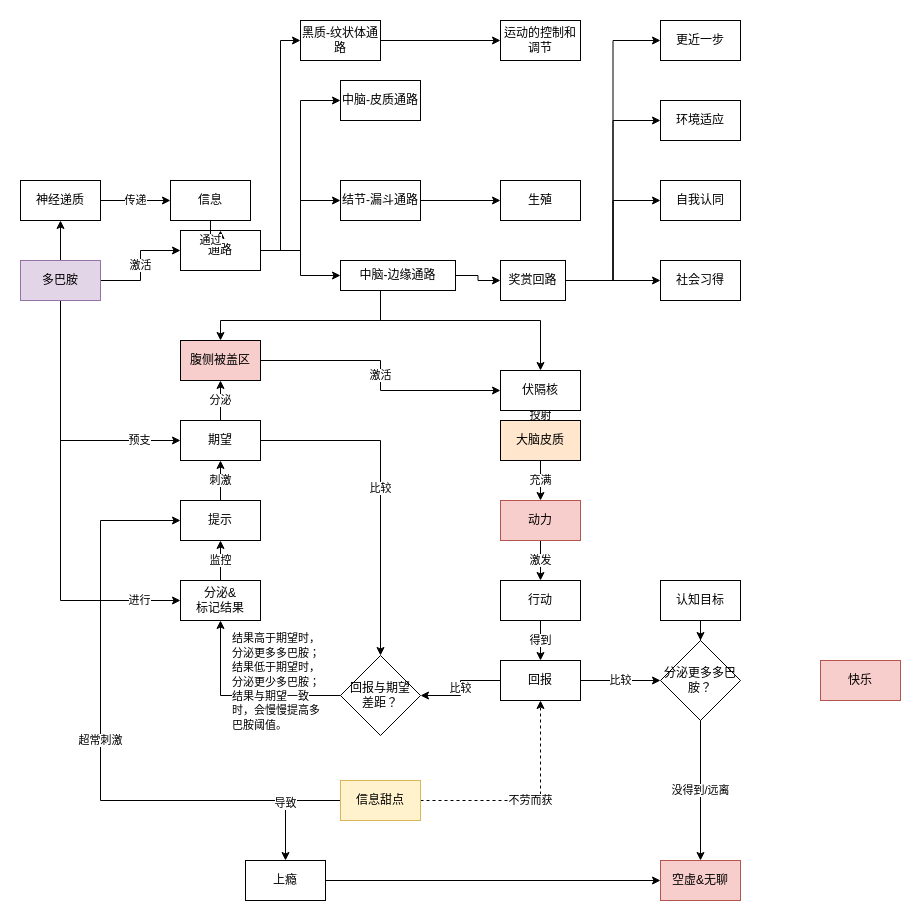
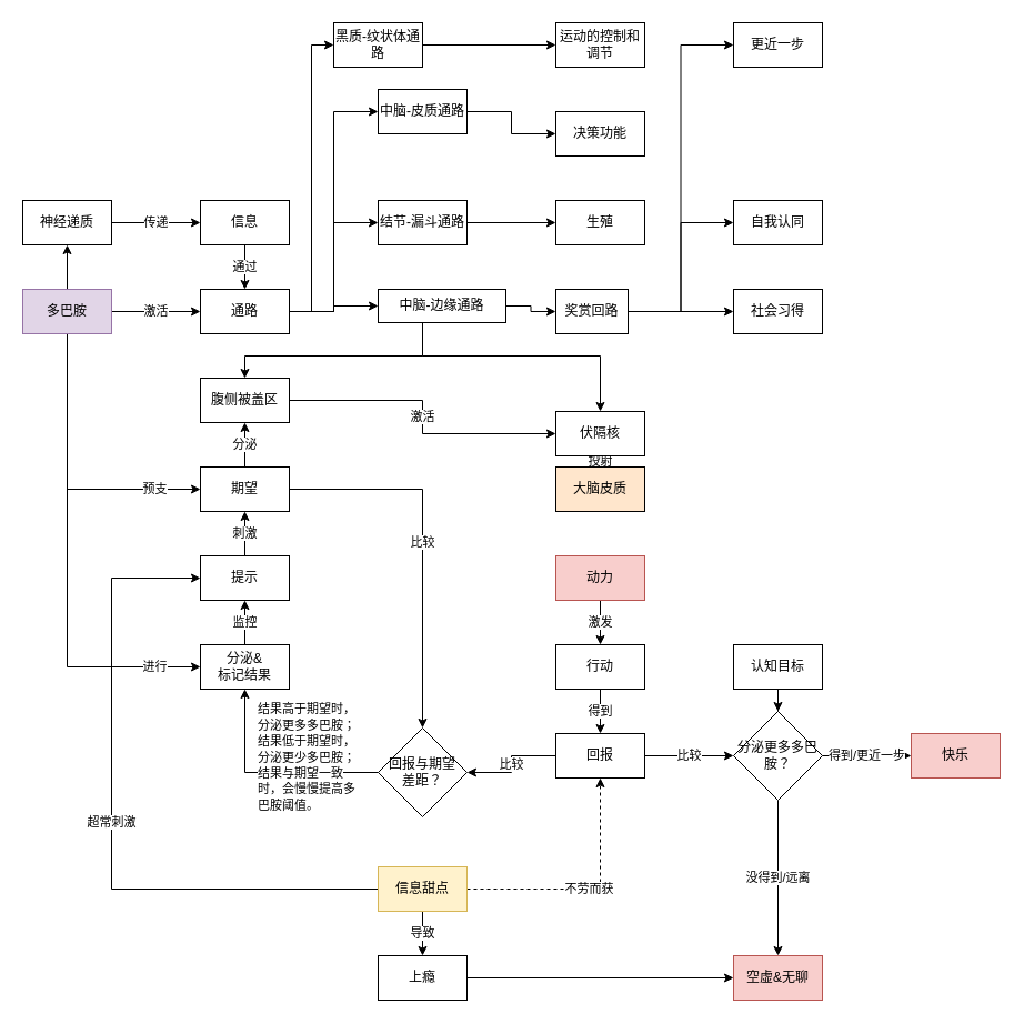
  <mxCell id="0" />
  <mxCell id="1" parent="0" />
  <mxCell id="2" value="" style="edgeStyle=orthogonalEdgeStyle;rounded=0;orthogonalLoop=1;jettySize=auto;html=1;" edge="1" parent="1" source="8" target="15"><mxGeometry relative="1" as="geometry" /></mxCell>
  <mxCell id="3" value="激活" style="edgeStyle=orthogonalEdgeStyle;rounded=0;orthogonalLoop=1;jettySize=auto;html=1;" edge="1" parent="1" source="8" target="13"><mxGeometry relative="1" as="geometry" /></mxCell>
  <mxCell id="4" style="edgeStyle=orthogonalEdgeStyle;rounded=0;orthogonalLoop=1;jettySize=auto;html=1;entryX=0;entryY=0.5;entryDx=0;entryDy=0;" edge="1" parent="1" source="8" target="59"><mxGeometry relative="1" as="geometry"><Array as="points"><mxPoint x="60" y="440" /></Array></mxGeometry></mxCell>
  <mxCell id="5" value="预支" style="edgeLabel;html=1;align=center;verticalAlign=middle;resizable=0;points=[];" vertex="1" connectable="0" parent="4"><mxGeometry x="0.711" y="-1" relative="1" as="geometry"><mxPoint x="-4" y="-2" as="offset" /></mxGeometry></mxCell>
  <mxCell id="6" style="edgeStyle=orthogonalEdgeStyle;rounded=0;orthogonalLoop=1;jettySize=auto;html=1;entryX=0;entryY=0.5;entryDx=0;entryDy=0;" edge="1" parent="1" source="8" target="47"><mxGeometry relative="1" as="geometry"><Array as="points"><mxPoint x="60" y="600" /></Array></mxGeometry></mxCell>
  <mxCell id="7" value="进行" style="edgeLabel;html=1;align=center;verticalAlign=middle;resizable=0;points=[];" vertex="1" connectable="0" parent="6"><mxGeometry x="0.807" y="-1" relative="1" as="geometry"><mxPoint x="-1" y="-2" as="offset" /></mxGeometry></mxCell>
  <mxCell id="8" value="多巴胺" style="rounded=0;whiteSpace=wrap;html=1;fillColor=#e1d5e7;strokeColor=#9673a6;" vertex="1" parent="1"><mxGeometry x="20" y="260" width="80" height="40" as="geometry" /></mxCell>
  <mxCell id="9" style="edgeStyle=orthogonalEdgeStyle;rounded=0;orthogonalLoop=1;jettySize=auto;html=1;entryX=0;entryY=0.5;entryDx=0;entryDy=0;" edge="1" parent="1" source="13" target="19"><mxGeometry relative="1" as="geometry" /></mxCell>
  <mxCell id="10" style="edgeStyle=orthogonalEdgeStyle;rounded=0;orthogonalLoop=1;jettySize=auto;html=1;entryX=0;entryY=0.5;entryDx=0;entryDy=0;" edge="1" parent="1" source="13" target="21"><mxGeometry relative="1" as="geometry" /></mxCell>
  <mxCell id="11" style="edgeStyle=orthogonalEdgeStyle;rounded=0;orthogonalLoop=1;jettySize=auto;html=1;entryX=0;entryY=0.5;entryDx=0;entryDy=0;" edge="1" parent="1" source="13" target="23"><mxGeometry relative="1" as="geometry" /></mxCell>
  <mxCell id="12" style="edgeStyle=orthogonalEdgeStyle;rounded=0;orthogonalLoop=1;jettySize=auto;html=1;entryX=0;entryY=0.5;entryDx=0;entryDy=0;" edge="1" parent="1" source="13" target="27"><mxGeometry relative="1" as="geometry" /></mxCell>
- <mxCell id="13" value="通路" style="rounded=0;whiteSpace=wrap;html=1;" vertex="1" parent="1"><mxGeometry x="180" y="230" width="80" height="40" as="geometry" /></mxCell>
+ <mxCell id="13" value="通路" style="rounded=0;whiteSpace=wrap;html=1;" vertex="1" parent="1"><mxGeometry x="180" y="260" width="80" height="40" as="geometry" /></mxCell>
  <mxCell id="14" value="传递" style="edgeStyle=orthogonalEdgeStyle;rounded=0;orthogonalLoop=1;jettySize=auto;html=1;" edge="1" parent="1" source="15" target="17"><mxGeometry relative="1" as="geometry" /></mxCell>
  <mxCell id="15" value="神经递质" style="rounded=0;whiteSpace=wrap;html=1;" vertex="1" parent="1"><mxGeometry x="20" y="180" width="80" height="40" as="geometry" /></mxCell>
  <mxCell id="16" value="通过" style="edgeStyle=orthogonalEdgeStyle;rounded=0;orthogonalLoop=1;jettySize=auto;html=1;" edge="1" parent="1" source="17" target="13"><mxGeometry relative="1" as="geometry" /></mxCell>
- <mxCell id="17" value="信息" style="rounded=0;whiteSpace=wrap;html=1;" vertex="1" parent="1"><mxGeometry x="170" y="180" width="80" height="40" as="geometry" /></mxCell>
+ <mxCell id="17" value="信息" style="rounded=0;whiteSpace=wrap;html=1;" vertex="1" parent="1"><mxGeometry x="180" y="180" width="80" height="40" as="geometry" /></mxCell>
  <mxCell id="18" value="" style="edgeStyle=orthogonalEdgeStyle;rounded=0;orthogonalLoop=1;jettySize=auto;html=1;" edge="1" parent="1" source="19" target="28"><mxGeometry relative="1" as="geometry" /></mxCell>
  <mxCell id="19" value="黑质-纹状体通路" style="rounded=0;whiteSpace=wrap;html=1;" vertex="1" parent="1"><mxGeometry x="300" y="20" width="80" height="40" as="geometry" /></mxCell>
+ <mxCell id="20" value="" style="edgeStyle=orthogonalEdgeStyle;rounded=0;orthogonalLoop=1;jettySize=auto;html=1;" edge="1" parent="1" source="21" target="29"><mxGeometry relative="1" as="geometry" /></mxCell>
  <mxCell id="21" value="中脑-皮质通路" style="rounded=0;whiteSpace=wrap;html=1;" vertex="1" parent="1"><mxGeometry x="340" y="80" width="80" height="40" as="geometry" /></mxCell>
  <mxCell id="22" value="" style="edgeStyle=orthogonalEdgeStyle;rounded=0;orthogonalLoop=1;jettySize=auto;html=1;" edge="1" parent="1" source="23" target="30"><mxGeometry relative="1" as="geometry" /></mxCell>
  <mxCell id="23" value="结节-漏斗通路" style="rounded=0;whiteSpace=wrap;html=1;" vertex="1" parent="1"><mxGeometry x="340" y="180" width="80" height="40" as="geometry" /></mxCell>
  <mxCell id="24" value="" style="edgeStyle=orthogonalEdgeStyle;rounded=0;orthogonalLoop=1;jettySize=auto;html=1;" edge="1" parent="1" source="27" target="35"><mxGeometry relative="1" as="geometry" /></mxCell>
  <mxCell id="25" style="edgeStyle=orthogonalEdgeStyle;rounded=0;orthogonalLoop=1;jettySize=auto;html=1;" edge="1" parent="1" source="27" target="37"><mxGeometry relative="1" as="geometry"><Array as="points"><mxPoint x="380" y="320" /><mxPoint x="220" y="320" /></Array></mxGeometry></mxCell>
  <mxCell id="26" style="edgeStyle=orthogonalEdgeStyle;rounded=0;orthogonalLoop=1;jettySize=auto;html=1;" edge="1" parent="1" source="27" target="39"><mxGeometry relative="1" as="geometry"><Array as="points"><mxPoint x="380" y="320" /><mxPoint x="540" y="320" /></Array></mxGeometry></mxCell>
  <mxCell id="27" value="中脑-边缘通路" style="rounded=0;whiteSpace=wrap;html=1;" vertex="1" parent="1"><mxGeometry x="340" y="260" width="115" height="30" as="geometry" /></mxCell>
  <mxCell id="28" value="运动的控制和调节" style="rounded=0;whiteSpace=wrap;html=1;" vertex="1" parent="1"><mxGeometry x="500" width="80" height="40" as="geometry" y="20" /></mxCell>
+ <mxCell id="29" value="决策功能" style="rounded=0;whiteSpace=wrap;html=1;" vertex="1" parent="1"><mxGeometry x="500" y="100" width="80" height="40" as="geometry" /></mxCell>
  <mxCell id="30" value="生殖" style="rounded=0;whiteSpace=wrap;html=1;" vertex="1" parent="1"><mxGeometry x="500" y="180" width="80" height="40" as="geometry" /></mxCell>
  <mxCell id="31" style="edgeStyle=orthogonalEdgeStyle;rounded=0;orthogonalLoop=1;jettySize=auto;html=1;entryX=0;entryY=0.5;entryDx=0;entryDy=0;" edge="1" parent="1" source="35" target="50"><mxGeometry relative="1" as="geometry" /></mxCell>
- <mxCell id="32" style="edgeStyle=orthogonalEdgeStyle;rounded=0;orthogonalLoop=1;jettySize=auto;html=1;entryX=0;entryY=0.5;entryDx=0;entryDy=0;" edge="1" parent="1" source="35" target="52"><mxGeometry relative="1" as="geometry" /></mxCell>
  <mxCell id="33" style="edgeStyle=orthogonalEdgeStyle;rounded=0;orthogonalLoop=1;jettySize=auto;html=1;entryX=0;entryY=0.5;entryDx=0;entryDy=0;" edge="1" parent="1" source="35" target="51"><mxGeometry relative="1" as="geometry" /></mxCell>
  <mxCell id="34" style="edgeStyle=orthogonalEdgeStyle;rounded=0;orthogonalLoop=1;jettySize=auto;html=1;entryX=0;entryY=0.5;entryDx=0;entryDy=0;" edge="1" parent="1" source="35" target="53"><mxGeometry relative="1" as="geometry" /></mxCell>
  <mxCell id="35" value="奖赏回路" style="rounded=0;whiteSpace=wrap;html=1;" vertex="1" parent="1"><mxGeometry x="500" y="260" width="65" height="40" as="geometry" /></mxCell>
  <mxCell id="36" value="激活" style="edgeStyle=orthogonalEdgeStyle;rounded=0;orthogonalLoop=1;jettySize=auto;html=1;" edge="1" parent="1" source="37" target="39"><mxGeometry relative="1" as="geometry" /></mxCell>
- <mxCell id="37" value="腹侧被盖区" style="rounded=0;whiteSpace=wrap;html=1;fillColor=#f8cecc;" vertex="1" parent="1"><mxGeometry x="180" y="340" width="80" height="40" as="geometry" /></mxCell>
+ <mxCell id="37" value="腹侧被盖区" style="rounded=0;whiteSpace=wrap;html=1;" vertex="1" parent="1"><mxGeometry x="180" y="340" width="80" height="40" as="geometry" /></mxCell>
  <mxCell id="38" value="投射" style="edgeStyle=orthogonalEdgeStyle;rounded=0;orthogonalLoop=1;jettySize=auto;html=1;" edge="1" parent="1" source="39" target="41"><mxGeometry relative="1" as="geometry" /></mxCell>
  <mxCell id="39" value="伏隔核" style="rounded=0;whiteSpace=wrap;html=1;" vertex="1" parent="1"><mxGeometry x="500" y="370" width="80" height="40" as="geometry" /></mxCell>
- <mxCell id="40" value="充满" style="edgeStyle=orthogonalEdgeStyle;rounded=0;orthogonalLoop=1;jettySize=auto;html=1;" edge="1" parent="1" source="41" target="43"><mxGeometry relative="1" as="geometry" /></mxCell>
  <mxCell id="41" value="大脑皮质" style="rounded=0;whiteSpace=wrap;html=1;fillColor=#ffe6cc;" vertex="1" parent="1"><mxGeometry x="500" y="420" width="80" height="40" as="geometry" /></mxCell>
  <mxCell id="42" value="激发" style="edgeStyle=orthogonalEdgeStyle;rounded=0;orthogonalLoop=1;jettySize=auto;html=1;" edge="1" parent="1" source="43" target="45"><mxGeometry relative="1" as="geometry" /></mxCell>
  <mxCell id="43" value="动力" style="rounded=0;whiteSpace=wrap;html=1;fillColor=#f8cecc;strokeColor=#b85450;" vertex="1" parent="1"><mxGeometry x="500" y="500" width="80" height="40" as="geometry" /></mxCell>
  <mxCell id="44" value="得到" style="edgeStyle=orthogonalEdgeStyle;rounded=0;orthogonalLoop=1;jettySize=auto;html=1;" edge="1" parent="1" source="45" target="62"><mxGeometry relative="1" as="geometry" /></mxCell>
  <mxCell id="45" value="行动" style="rounded=0;whiteSpace=wrap;html=1;" vertex="1" parent="1"><mxGeometry x="500" y="580" width="80" height="40" as="geometry" /></mxCell>
  <mxCell id="46" value="监控" style="edgeStyle=orthogonalEdgeStyle;rounded=0;orthogonalLoop=1;jettySize=auto;html=1;" edge="1" parent="1" source="47" target="49"><mxGeometry relative="1" as="geometry" /></mxCell>
  <mxCell id="47" value="分泌&amp;amp;&lt;br&gt;标记结果" style="rounded=0;whiteSpace=wrap;html=1;" vertex="1" parent="1"><mxGeometry x="180" y="580" width="80" height="40" as="geometry" /></mxCell>
  <mxCell id="48" value="刺激" style="edgeStyle=orthogonalEdgeStyle;rounded=0;orthogonalLoop=1;jettySize=auto;html=1;" edge="1" parent="1" source="49" target="59"><mxGeometry relative="1" as="geometry" /></mxCell>
  <mxCell id="49" value="提示" style="rounded=0;whiteSpace=wrap;html=1;" vertex="1" parent="1"><mxGeometry x="180" y="500" width="80" height="40" as="geometry" /></mxCell>
  <mxCell id="50" value="更近一步" style="rounded=0;whiteSpace=wrap;html=1;" vertex="1" parent="1"><mxGeometry x="660" width="80" height="40" as="geometry" y="20" /></mxCell>
  <mxCell id="51" value="自我认同" style="rounded=0;whiteSpace=wrap;html=1;" vertex="1" parent="1"><mxGeometry x="660" y="180" width="80" height="40" as="geometry" /></mxCell>
- <mxCell id="52" value="环境适应" style="rounded=0;whiteSpace=wrap;html=1;" vertex="1" parent="1"><mxGeometry x="660" y="100" width="80" height="40" as="geometry" /></mxCell>
  <mxCell id="53" value="社会习得" style="rounded=0;whiteSpace=wrap;html=1;" vertex="1" parent="1"><mxGeometry x="660" y="260" width="80" height="40" as="geometry" /></mxCell>
  <mxCell id="54" value="快乐" style="rounded=0;whiteSpace=wrap;html=1;fillColor=#f8cecc;strokeColor=#b85450;" vertex="1" parent="1"><mxGeometry x="820" y="660" width="80" height="40" as="geometry" /></mxCell>
  <mxCell id="55" value="" style="edgeStyle=orthogonalEdgeStyle;rounded=0;orthogonalLoop=1;jettySize=auto;html=1;" edge="1" parent="1" source="56" target="68"><mxGeometry relative="1" as="geometry" /></mxCell>
  <mxCell id="56" value="认知目标" style="rounded=0;whiteSpace=wrap;html=1;" vertex="1" parent="1"><mxGeometry x="660" y="580" width="80" height="40" as="geometry" /></mxCell>
  <mxCell id="57" value="分泌" style="edgeStyle=orthogonalEdgeStyle;rounded=0;orthogonalLoop=1;jettySize=auto;html=1;" edge="1" parent="1" source="59" target="37"><mxGeometry relative="1" as="geometry" /></mxCell>
  <mxCell id="58" value="比较" style="edgeStyle=orthogonalEdgeStyle;rounded=0;orthogonalLoop=1;jettySize=auto;html=1;entryX=0.5;entryY=0;entryDx=0;entryDy=0;" edge="1" parent="1" source="59" target="64"><mxGeometry relative="1" as="geometry" /></mxCell>
  <mxCell id="59" value="期望" style="rounded=0;whiteSpace=wrap;html=1;" vertex="1" parent="1"><mxGeometry x="180" y="420" width="80" height="40" as="geometry" /></mxCell>
  <mxCell id="60" value="比较" style="edgeStyle=orthogonalEdgeStyle;rounded=0;orthogonalLoop=1;jettySize=auto;html=1;entryX=1;entryY=0.5;entryDx=0;entryDy=0;" edge="1" parent="1" source="62" target="64"><mxGeometry relative="1" as="geometry" /></mxCell>
  <mxCell id="61" value="比较" style="edgeStyle=orthogonalEdgeStyle;rounded=0;orthogonalLoop=1;jettySize=auto;html=1;" edge="1" parent="1" source="62" target="68"><mxGeometry relative="1" as="geometry" /></mxCell>
  <mxCell id="62" value="回报" style="rounded=0;whiteSpace=wrap;html=1;" vertex="1" parent="1"><mxGeometry x="500" y="660" width="80" height="40" as="geometry" /></mxCell>
  <mxCell id="63" value="" style="edgeStyle=orthogonalEdgeStyle;rounded=0;orthogonalLoop=1;jettySize=auto;html=1;" edge="1" parent="1" source="64" target="47"><mxGeometry x="0.333" y="32" relative="1" as="geometry"><mxPoint x="2" y="10" as="offset" /></mxGeometry></mxCell>
  <mxCell id="64" value="回报与期望&lt;br&gt;差距？" style="rhombus;whiteSpace=wrap;html=1;" vertex="1" parent="1"><mxGeometry x="340" y="655" width="80" height="80" as="geometry" /></mxCell>
  <mxCell id="65" value="&lt;br style=&quot;border-color: var(--border-color); color: rgb(0, 0, 0); font-family: Helvetica; font-size: 11px; font-style: normal; font-variant-ligatures: normal; font-variant-caps: normal; font-weight: 400; letter-spacing: normal; orphans: 2; text-align: center; text-indent: 0px; text-transform: none; widows: 2; word-spacing: 0px; -webkit-text-stroke-width: 0px; text-decoration-thickness: initial; text-decoration-style: initial; text-decoration-color: initial;&quot;&gt;&lt;span style=&quot;border-color: var(--border-color); color: rgb(0, 0, 0); font-family: Helvetica; font-size: 11px; font-style: normal; font-variant-ligatures: normal; font-variant-caps: normal; font-weight: 400; letter-spacing: normal; orphans: 2; text-align: center; text-indent: 0px; text-transform: none; widows: 2; word-spacing: 0px; -webkit-text-stroke-width: 0px; background-color: rgb(255, 255, 255); text-decoration-thickness: initial; text-decoration-style: initial; text-decoration-color: initial; float: none; display: inline !important;&quot;&gt;结果高于期望时，分泌更多多巴胺；&lt;/span&gt;&lt;br style=&quot;border-color: var(--border-color); color: rgb(0, 0, 0); font-family: Helvetica; font-size: 11px; font-style: normal; font-variant-ligatures: normal; font-variant-caps: normal; font-weight: 400; letter-spacing: normal; orphans: 2; text-align: center; text-indent: 0px; text-transform: none; widows: 2; word-spacing: 0px; -webkit-text-stroke-width: 0px; text-decoration-thickness: initial; text-decoration-style: initial; text-decoration-color: initial;&quot;&gt;&lt;span style=&quot;border-color: var(--border-color); color: rgb(0, 0, 0); font-family: Helvetica; font-size: 11px; font-style: normal; font-variant-ligatures: normal; font-variant-caps: normal; font-weight: 400; letter-spacing: normal; orphans: 2; text-align: center; text-indent: 0px; text-transform: none; widows: 2; word-spacing: 0px; -webkit-text-stroke-width: 0px; background-color: rgb(255, 255, 255); text-decoration-thickness: initial; text-decoration-style: initial; text-decoration-color: initial; float: none; display: inline !important;&quot;&gt;结果低于期望时，分泌更少多巴胺；&lt;/span&gt;&lt;br style=&quot;border-color: var(--border-color); color: rgb(0, 0, 0); font-family: Helvetica; font-size: 11px; font-style: normal; font-variant-ligatures: normal; font-variant-caps: normal; font-weight: 400; letter-spacing: normal; orphans: 2; text-align: center; text-indent: 0px; text-transform: none; widows: 2; word-spacing: 0px; -webkit-text-stroke-width: 0px; text-decoration-thickness: initial; text-decoration-style: initial; text-decoration-color: initial;&quot;&gt;&lt;span style=&quot;border-color: var(--border-color); color: rgb(0, 0, 0); font-family: Helvetica; font-size: 11px; font-style: normal; font-variant-ligatures: normal; font-variant-caps: normal; font-weight: 400; letter-spacing: normal; orphans: 2; text-align: center; text-indent: 0px; text-transform: none; widows: 2; word-spacing: 0px; -webkit-text-stroke-width: 0px; background-color: rgb(255, 255, 255); text-decoration-thickness: initial; text-decoration-style: initial; text-decoration-color: initial; float: none; display: inline !important;&quot;&gt;结果与期望一致时，会慢慢提高多巴胺阈值。&lt;/span&gt;" style="text;whiteSpace=wrap;html=1;" vertex="1" parent="1"><mxGeometry x="230" y="610" width="100" height="80" as="geometry" /></mxCell>
+ <mxCell id="66" value="得到/更近一步" style="edgeStyle=orthogonalEdgeStyle;rounded=0;orthogonalLoop=1;jettySize=auto;html=1;entryX=0;entryY=0.5;entryDx=0;entryDy=0;" edge="1" parent="1" source="68" target="54"><mxGeometry relative="1" as="geometry"><mxPoint x="800" y="680" as="targetPoint" /></mxGeometry></mxCell>
  <mxCell id="67" value="没得到/远离" style="edgeStyle=orthogonalEdgeStyle;rounded=0;orthogonalLoop=1;jettySize=auto;html=1;" edge="1" parent="1" source="68" target="75"><mxGeometry relative="1" as="geometry" /></mxCell>
  <mxCell id="68" value="分泌更多多巴胺？" style="rhombus;whiteSpace=wrap;html=1;" vertex="1" parent="1"><mxGeometry x="660" y="640" width="80" height="80" as="geometry" /></mxCell>
  <mxCell id="69" value="不劳而获" style="edgeStyle=orthogonalEdgeStyle;rounded=0;orthogonalLoop=1;jettySize=auto;html=1;entryX=0.5;entryY=1;entryDx=0;entryDy=0;dashed=1;" edge="1" parent="1" source="72" target="62"><mxGeometry relative="1" as="geometry" /></mxCell>
  <mxCell id="70" value="超常刺激" style="edgeStyle=orthogonalEdgeStyle;rounded=0;orthogonalLoop=1;jettySize=auto;html=1;entryX=0;entryY=0.5;entryDx=0;entryDy=0;" edge="1" parent="1" source="72" target="49"><mxGeometry relative="1" as="geometry"><Array as="points"><mxPoint x="100" y="800" /><mxPoint x="100" y="520" /></Array></mxGeometry></mxCell>
  <mxCell id="71" value="导致" style="edgeStyle=orthogonalEdgeStyle;rounded=0;orthogonalLoop=1;jettySize=auto;html=1;" edge="1" parent="1" source="72" target="74"><mxGeometry relative="1" as="geometry" /></mxCell>
  <mxCell id="72" value="信息甜点" style="rounded=0;whiteSpace=wrap;html=1;fillColor=#fff2cc;strokeColor=#d6b656;" vertex="1" parent="1"><mxGeometry x="340" y="780" width="80" height="40" as="geometry" /></mxCell>
  <mxCell id="73" style="edgeStyle=orthogonalEdgeStyle;rounded=0;orthogonalLoop=1;jettySize=auto;html=1;" edge="1" parent="1" source="74" target="75"><mxGeometry relative="1" as="geometry" /></mxCell>
- <mxCell id="74" value="上瘾" style="rounded=0;whiteSpace=wrap;html=1;" vertex="1" parent="1"><mxGeometry x="245" y="860" width="80" height="40" as="geometry" /></mxCell>
+ <mxCell id="74" value="上瘾" style="rounded=0;whiteSpace=wrap;html=1;" vertex="1" parent="1"><mxGeometry x="340" y="860" width="80" height="40" as="geometry" /></mxCell>
  <mxCell id="75" value="空虚&amp;amp;无聊" style="rounded=0;whiteSpace=wrap;html=1;fillColor=#f8cecc;strokeColor=#b85450;" vertex="1" parent="1"><mxGeometry x="660" y="860" width="80" height="40" as="geometry" /></mxCell>
